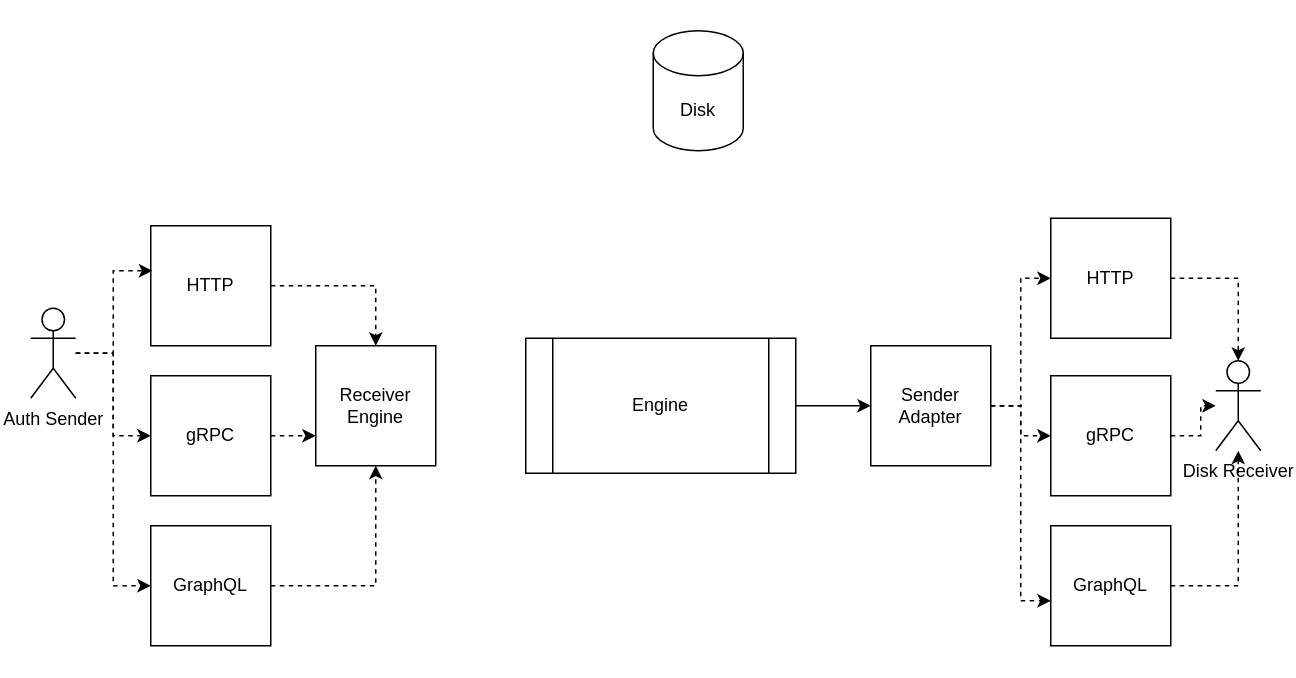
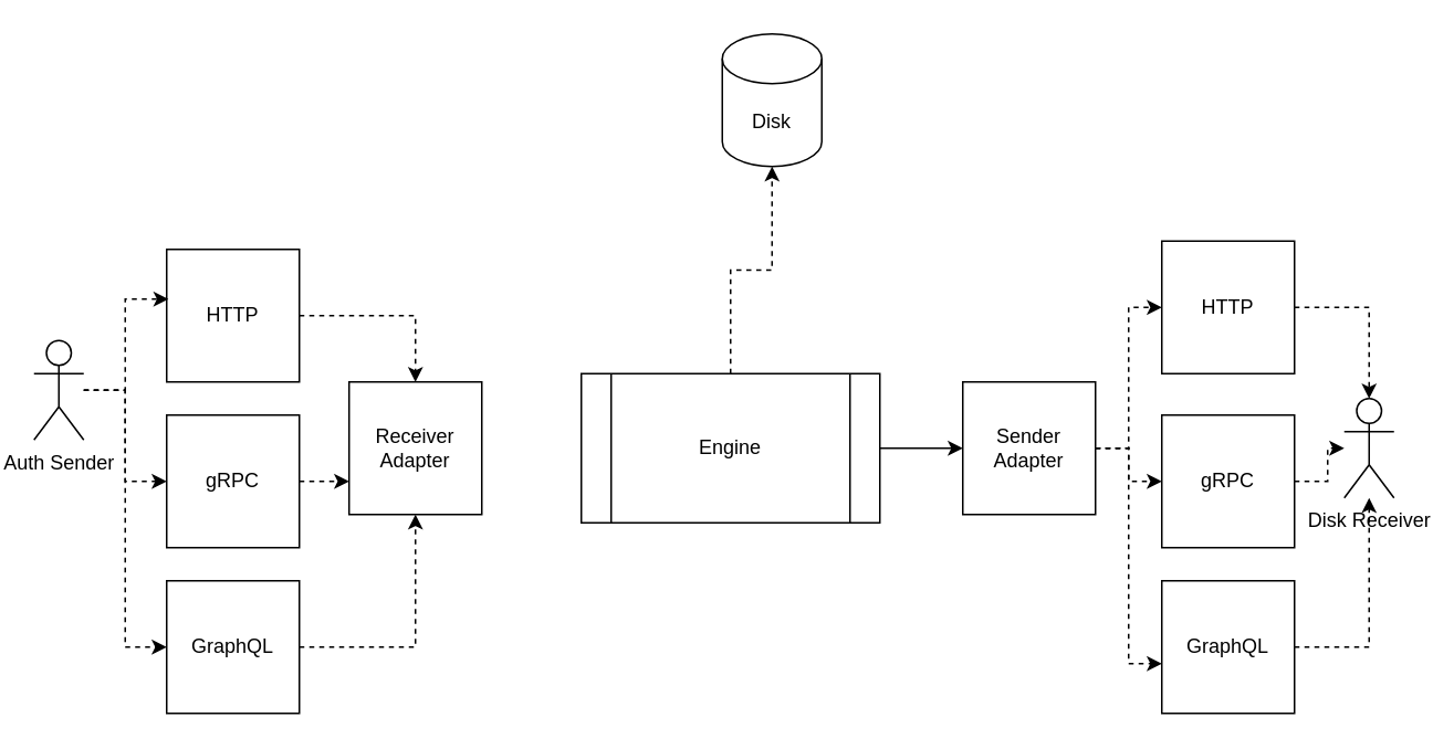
  <mxCell id="0" />
  <mxCell id="1" parent="0" />
- <mxCell id="2" value="&lt;div&gt;Receiver Engine&lt;br&gt;&lt;/div&gt;" style="whiteSpace=wrap;html=1;aspect=fixed;" vertex="1" parent="1"><mxGeometry x="210" y="230" width="80" height="80" as="geometry" /></mxCell>
+ <mxCell id="2" value="&lt;div&gt;Receiver Adapter&lt;br&gt;&lt;/div&gt;" style="whiteSpace=wrap;html=1;aspect=fixed;" vertex="1" parent="1"><mxGeometry x="210" y="230" width="80" height="80" as="geometry" /></mxCell>
  <mxCell id="3" value="Disk" style="shape=cylinder3;whiteSpace=wrap;html=1;boundedLbl=1;backgroundOutline=1;size=15;" vertex="1" parent="1"><mxGeometry x="435" y="20" width="60" height="80" as="geometry" /></mxCell>
  <mxCell id="4" style="edgeStyle=orthogonalEdgeStyle;rounded=0;orthogonalLoop=1;jettySize=auto;html=1;entryX=0;entryY=0.5;entryDx=0;entryDy=0;dashed=1;" edge="1" parent="1" source="6" target="21"><mxGeometry relative="1" as="geometry" /></mxCell>
  <mxCell id="5" style="edgeStyle=orthogonalEdgeStyle;rounded=0;orthogonalLoop=1;jettySize=auto;html=1;entryX=0;entryY=0.5;entryDx=0;entryDy=0;dashed=1;" edge="1" parent="1" source="6" target="23"><mxGeometry relative="1" as="geometry" /></mxCell>
  <mxCell id="6" value="Sender Adapter" style="whiteSpace=wrap;html=1;aspect=fixed;" vertex="1" parent="1"><mxGeometry x="580" y="230" width="80" height="80" as="geometry" /></mxCell>
  <mxCell id="7" style="edgeStyle=orthogonalEdgeStyle;rounded=0;orthogonalLoop=1;jettySize=auto;html=1;entryX=0;entryY=0.5;entryDx=0;entryDy=0;" edge="1" parent="1" source="8" target="6"><mxGeometry relative="1" as="geometry" /></mxCell>
  <mxCell id="8" value="Engine" style="shape=process;whiteSpace=wrap;html=1;backgroundOutline=1;" vertex="1" parent="1"><mxGeometry x="350" y="225" width="180" height="90" as="geometry" /></mxCell>
+ <mxCell id="9" style="edgeStyle=orthogonalEdgeStyle;rounded=0;orthogonalLoop=1;jettySize=auto;html=1;exitX=0.5;exitY=0;exitDx=0;exitDy=0;entryX=0.5;entryY=1;entryDx=0;entryDy=0;entryPerimeter=0;dashed=1;" edge="1" parent="1" source="8" target="3"><mxGeometry relative="1" as="geometry" /></mxCell>
  <mxCell id="10" style="edgeStyle=orthogonalEdgeStyle;rounded=0;orthogonalLoop=1;jettySize=auto;html=1;entryX=0.5;entryY=0;entryDx=0;entryDy=0;dashed=1;" edge="1" parent="1" source="11" target="2"><mxGeometry relative="1" as="geometry" /></mxCell>
  <mxCell id="11" value="HTTP" style="whiteSpace=wrap;html=1;aspect=fixed;" vertex="1" parent="1"><mxGeometry x="100" y="150" width="80" height="80" as="geometry" /></mxCell>
  <mxCell id="12" style="edgeStyle=orthogonalEdgeStyle;rounded=0;orthogonalLoop=1;jettySize=auto;html=1;exitX=1;exitY=0.5;exitDx=0;exitDy=0;entryX=0;entryY=0.75;entryDx=0;entryDy=0;dashed=1;" edge="1" parent="1" source="13" target="2"><mxGeometry relative="1" as="geometry" /></mxCell>
  <mxCell id="13" value="gRPC" style="whiteSpace=wrap;html=1;aspect=fixed;" vertex="1" parent="1"><mxGeometry x="100" y="250" width="80" height="80" as="geometry" /></mxCell>
  <mxCell id="14" style="edgeStyle=orthogonalEdgeStyle;rounded=0;orthogonalLoop=1;jettySize=auto;html=1;exitX=1;exitY=0.5;exitDx=0;exitDy=0;entryX=0.5;entryY=1;entryDx=0;entryDy=0;dashed=1;" edge="1" parent="1" source="15" target="2"><mxGeometry relative="1" as="geometry" /></mxCell>
  <mxCell id="15" value="GraphQL" style="whiteSpace=wrap;html=1;aspect=fixed;" vertex="1" parent="1"><mxGeometry x="100" y="350" width="80" height="80" as="geometry" /></mxCell>
  <mxCell id="16" style="edgeStyle=orthogonalEdgeStyle;rounded=0;orthogonalLoop=1;jettySize=auto;html=1;dashed=1;" edge="1" parent="1" source="18" target="13"><mxGeometry relative="1" as="geometry" /></mxCell>
  <mxCell id="17" style="edgeStyle=orthogonalEdgeStyle;rounded=0;orthogonalLoop=1;jettySize=auto;html=1;entryX=0;entryY=0.5;entryDx=0;entryDy=0;dashed=1;" edge="1" parent="1" source="18" target="15"><mxGeometry relative="1" as="geometry" /></mxCell>
  <mxCell id="18" value="Auth Sender" style="shape=umlActor;verticalLabelPosition=bottom;verticalAlign=top;html=1;outlineConnect=0;" vertex="1" parent="1"><mxGeometry x="20" y="205" width="30" height="60" as="geometry" /></mxCell>
  <mxCell id="19" style="edgeStyle=orthogonalEdgeStyle;rounded=0;orthogonalLoop=1;jettySize=auto;html=1;entryX=0.013;entryY=0.375;entryDx=0;entryDy=0;entryPerimeter=0;dashed=1;" edge="1" parent="1" source="18" target="11"><mxGeometry relative="1" as="geometry" /></mxCell>
  <mxCell id="20" value="Disk Receiver" style="shape=umlActor;verticalLabelPosition=bottom;verticalAlign=top;html=1;outlineConnect=0;" vertex="1" parent="1"><mxGeometry x="810" y="240" width="30" height="60" as="geometry" /></mxCell>
  <mxCell id="21" value="HTTP" style="whiteSpace=wrap;html=1;aspect=fixed;" vertex="1" parent="1"><mxGeometry x="700" y="145" width="80" height="80" as="geometry" /></mxCell>
  <mxCell id="22" style="edgeStyle=orthogonalEdgeStyle;rounded=0;orthogonalLoop=1;jettySize=auto;html=1;exitX=1;exitY=0.5;exitDx=0;exitDy=0;dashed=1;" edge="1" parent="1" source="23" target="20"><mxGeometry relative="1" as="geometry" /></mxCell>
  <mxCell id="23" value="gRPC" style="whiteSpace=wrap;html=1;aspect=fixed;" vertex="1" parent="1"><mxGeometry x="700" y="250" width="80" height="80" as="geometry" /></mxCell>
  <mxCell id="24" style="edgeStyle=orthogonalEdgeStyle;rounded=0;orthogonalLoop=1;jettySize=auto;html=1;dashed=1;" edge="1" parent="1" source="25" target="20"><mxGeometry relative="1" as="geometry" /></mxCell>
  <mxCell id="25" value="GraphQL" style="whiteSpace=wrap;html=1;aspect=fixed;" vertex="1" parent="1"><mxGeometry x="700" y="350" width="80" height="80" as="geometry" /></mxCell>
  <mxCell id="26" style="edgeStyle=orthogonalEdgeStyle;rounded=0;orthogonalLoop=1;jettySize=auto;html=1;entryX=0;entryY=0.625;entryDx=0;entryDy=0;entryPerimeter=0;dashed=1;" edge="1" parent="1" source="6" target="25"><mxGeometry relative="1" as="geometry" /></mxCell>
  <mxCell id="27" style="edgeStyle=orthogonalEdgeStyle;rounded=0;orthogonalLoop=1;jettySize=auto;html=1;entryX=0.5;entryY=0;entryDx=0;entryDy=0;entryPerimeter=0;dashed=1;" edge="1" parent="1" source="21" target="20"><mxGeometry relative="1" as="geometry" /></mxCell>
